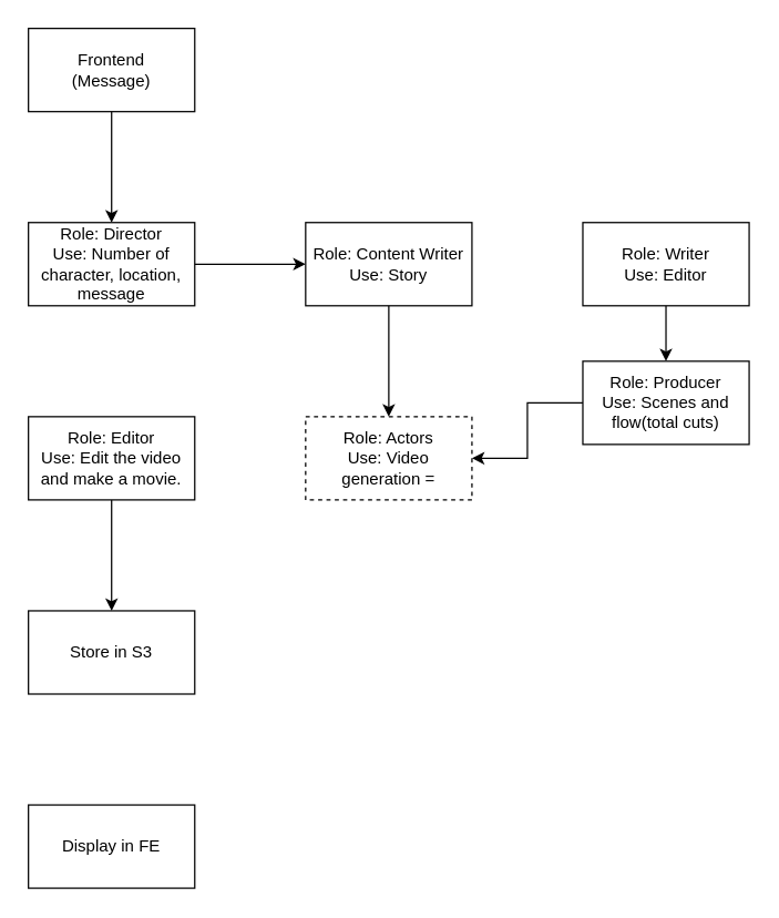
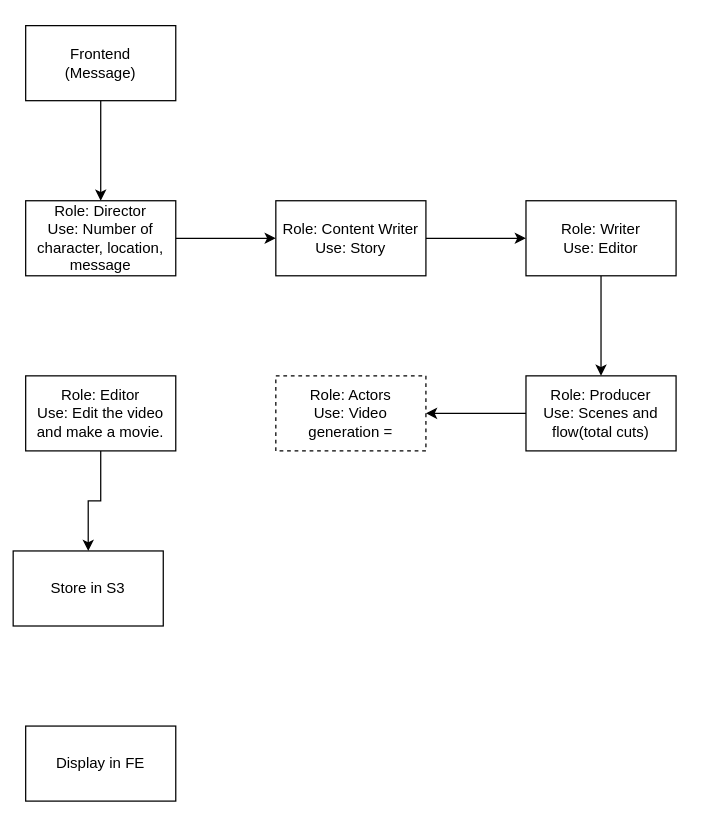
  <mxCell id="0" />
  <mxCell id="1" parent="0" />
  <mxCell id="2" value="" style="edgeStyle=orthogonalEdgeStyle;rounded=0;orthogonalLoop=1;jettySize=auto;html=1;" edge="1" parent="1" source="3" target="5"><mxGeometry relative="1" as="geometry" /></mxCell>
  <mxCell id="3" value="Frontend&lt;div&gt;(Message)&lt;/div&gt;" style="rounded=0;whiteSpace=wrap;html=1;" vertex="1" parent="1"><mxGeometry x="20" y="20" width="120" height="60" as="geometry" /></mxCell>
  <mxCell id="4" value="" style="edgeStyle=orthogonalEdgeStyle;rounded=0;orthogonalLoop=1;jettySize=auto;html=1;" edge="1" parent="1" source="5" target="7"><mxGeometry relative="1" as="geometry" /></mxCell>
  <mxCell id="5" value="Role: Director&lt;div&gt;Use: Number of character, location, message&lt;/div&gt;" style="whiteSpace=wrap;html=1;rounded=0;" vertex="1" parent="1"><mxGeometry x="20" y="160" width="120" height="60" as="geometry" /></mxCell>
- <mxCell id="6" value="" style="edgeStyle=orthogonalEdgeStyle;rounded=0;orthogonalLoop=1;jettySize=auto;html=1;" edge="1" parent="1" source="7" target="12"><mxGeometry relative="1" as="geometry" /></mxCell>
+ <mxCell id="6" value="" style="edgeStyle=orthogonalEdgeStyle;rounded=0;orthogonalLoop=1;jettySize=auto;html=1;" edge="1" parent="1" source="7" target="9"><mxGeometry relative="1" as="geometry" /></mxCell>
  <mxCell id="7" value="Role: Content Writer&lt;div&gt;Use: Story&lt;/div&gt;" style="whiteSpace=wrap;html=1;rounded=0;" vertex="1" parent="1"><mxGeometry x="220" y="160" width="120" height="60" as="geometry" /></mxCell>
  <mxCell id="8" value="" style="edgeStyle=orthogonalEdgeStyle;rounded=0;orthogonalLoop=1;jettySize=auto;html=1;" edge="1" parent="1" source="9" target="11"><mxGeometry relative="1" as="geometry" /></mxCell>
  <mxCell id="9" value="Role: Writer&lt;div&gt;Use: Editor&lt;/div&gt;" style="whiteSpace=wrap;html=1;rounded=0;" vertex="1" parent="1"><mxGeometry x="420" y="160" width="120" height="60" as="geometry" /></mxCell>
  <mxCell id="10" value="" style="edgeStyle=orthogonalEdgeStyle;rounded=0;orthogonalLoop=1;jettySize=auto;html=1;" edge="1" parent="1" source="11" target="12"><mxGeometry relative="1" as="geometry" /></mxCell>
- <mxCell id="11" value="Role: Producer&lt;div&gt;Use: Scenes and flow(total cuts)&lt;/div&gt;" style="whiteSpace=wrap;html=1;rounded=0;" vertex="1" parent="1"><mxGeometry x="420" y="260" width="120" height="60" as="geometry" /></mxCell>
+ <mxCell id="11" value="Role: Producer&lt;div&gt;Use: Scenes and flow(total cuts)&lt;/div&gt;" style="whiteSpace=wrap;html=1;rounded=0;" vertex="1" parent="1"><mxGeometry x="420" y="300" width="120" height="60" as="geometry" /></mxCell>
  <mxCell id="12" value="Role: Actors&lt;div&gt;Use: Video generation =&lt;/div&gt;" style="whiteSpace=wrap;html=1;rounded=0;dashed=1;" vertex="1" parent="1"><mxGeometry x="220" y="300" width="120" height="60" as="geometry" /></mxCell>
  <mxCell id="13" value="" style="edgeStyle=orthogonalEdgeStyle;rounded=0;orthogonalLoop=1;jettySize=auto;html=1;" edge="1" parent="1" source="14" target="15"><mxGeometry relative="1" as="geometry" /></mxCell>
  <mxCell id="14" value="Role: Editor&lt;div&gt;Use: Edit the video and make a movie.&lt;/div&gt;" style="whiteSpace=wrap;html=1;rounded=0;" vertex="1" parent="1"><mxGeometry x="20" y="300" width="120" height="60" as="geometry" /></mxCell>
- <mxCell id="15" value="Store in S3" style="whiteSpace=wrap;html=1;rounded=0;" vertex="1" parent="1"><mxGeometry x="20" y="440" width="120" height="60" as="geometry" /></mxCell>
+ <mxCell id="15" value="Store in S3" style="whiteSpace=wrap;html=1;rounded=0;" vertex="1" parent="1"><mxGeometry x="10" y="440" width="120" height="60" as="geometry" /></mxCell>
  <mxCell id="16" value="Display in FE" style="whiteSpace=wrap;html=1;rounded=0;" vertex="1" parent="1"><mxGeometry x="20" y="580" width="120" height="60" as="geometry" /></mxCell>
